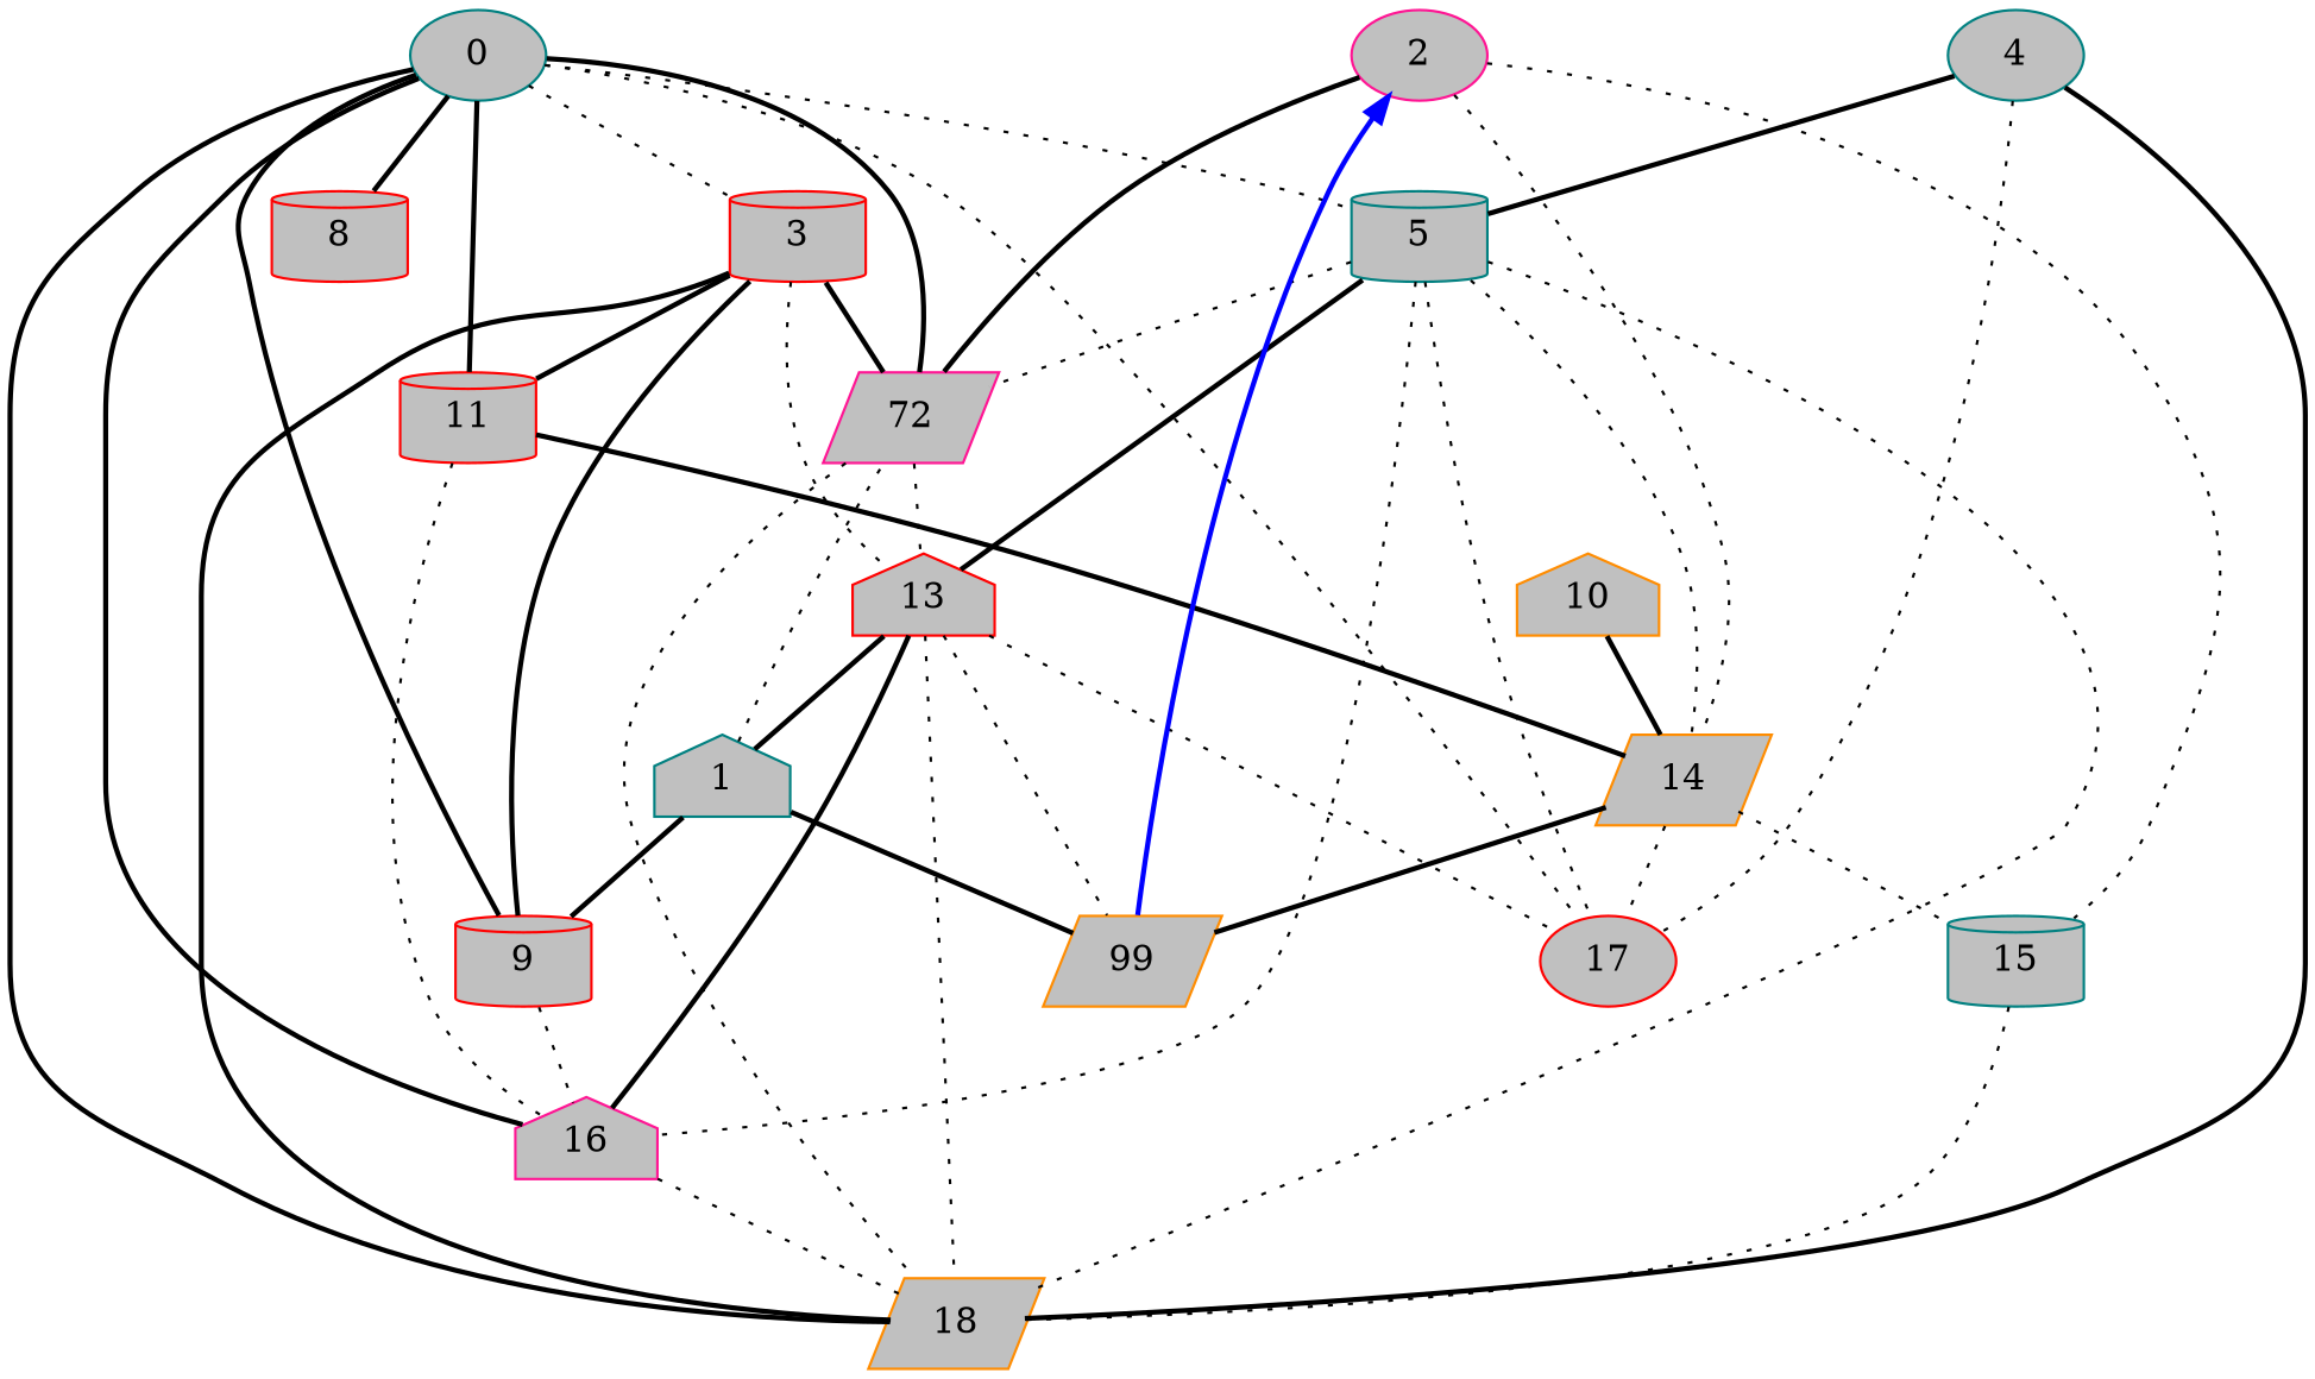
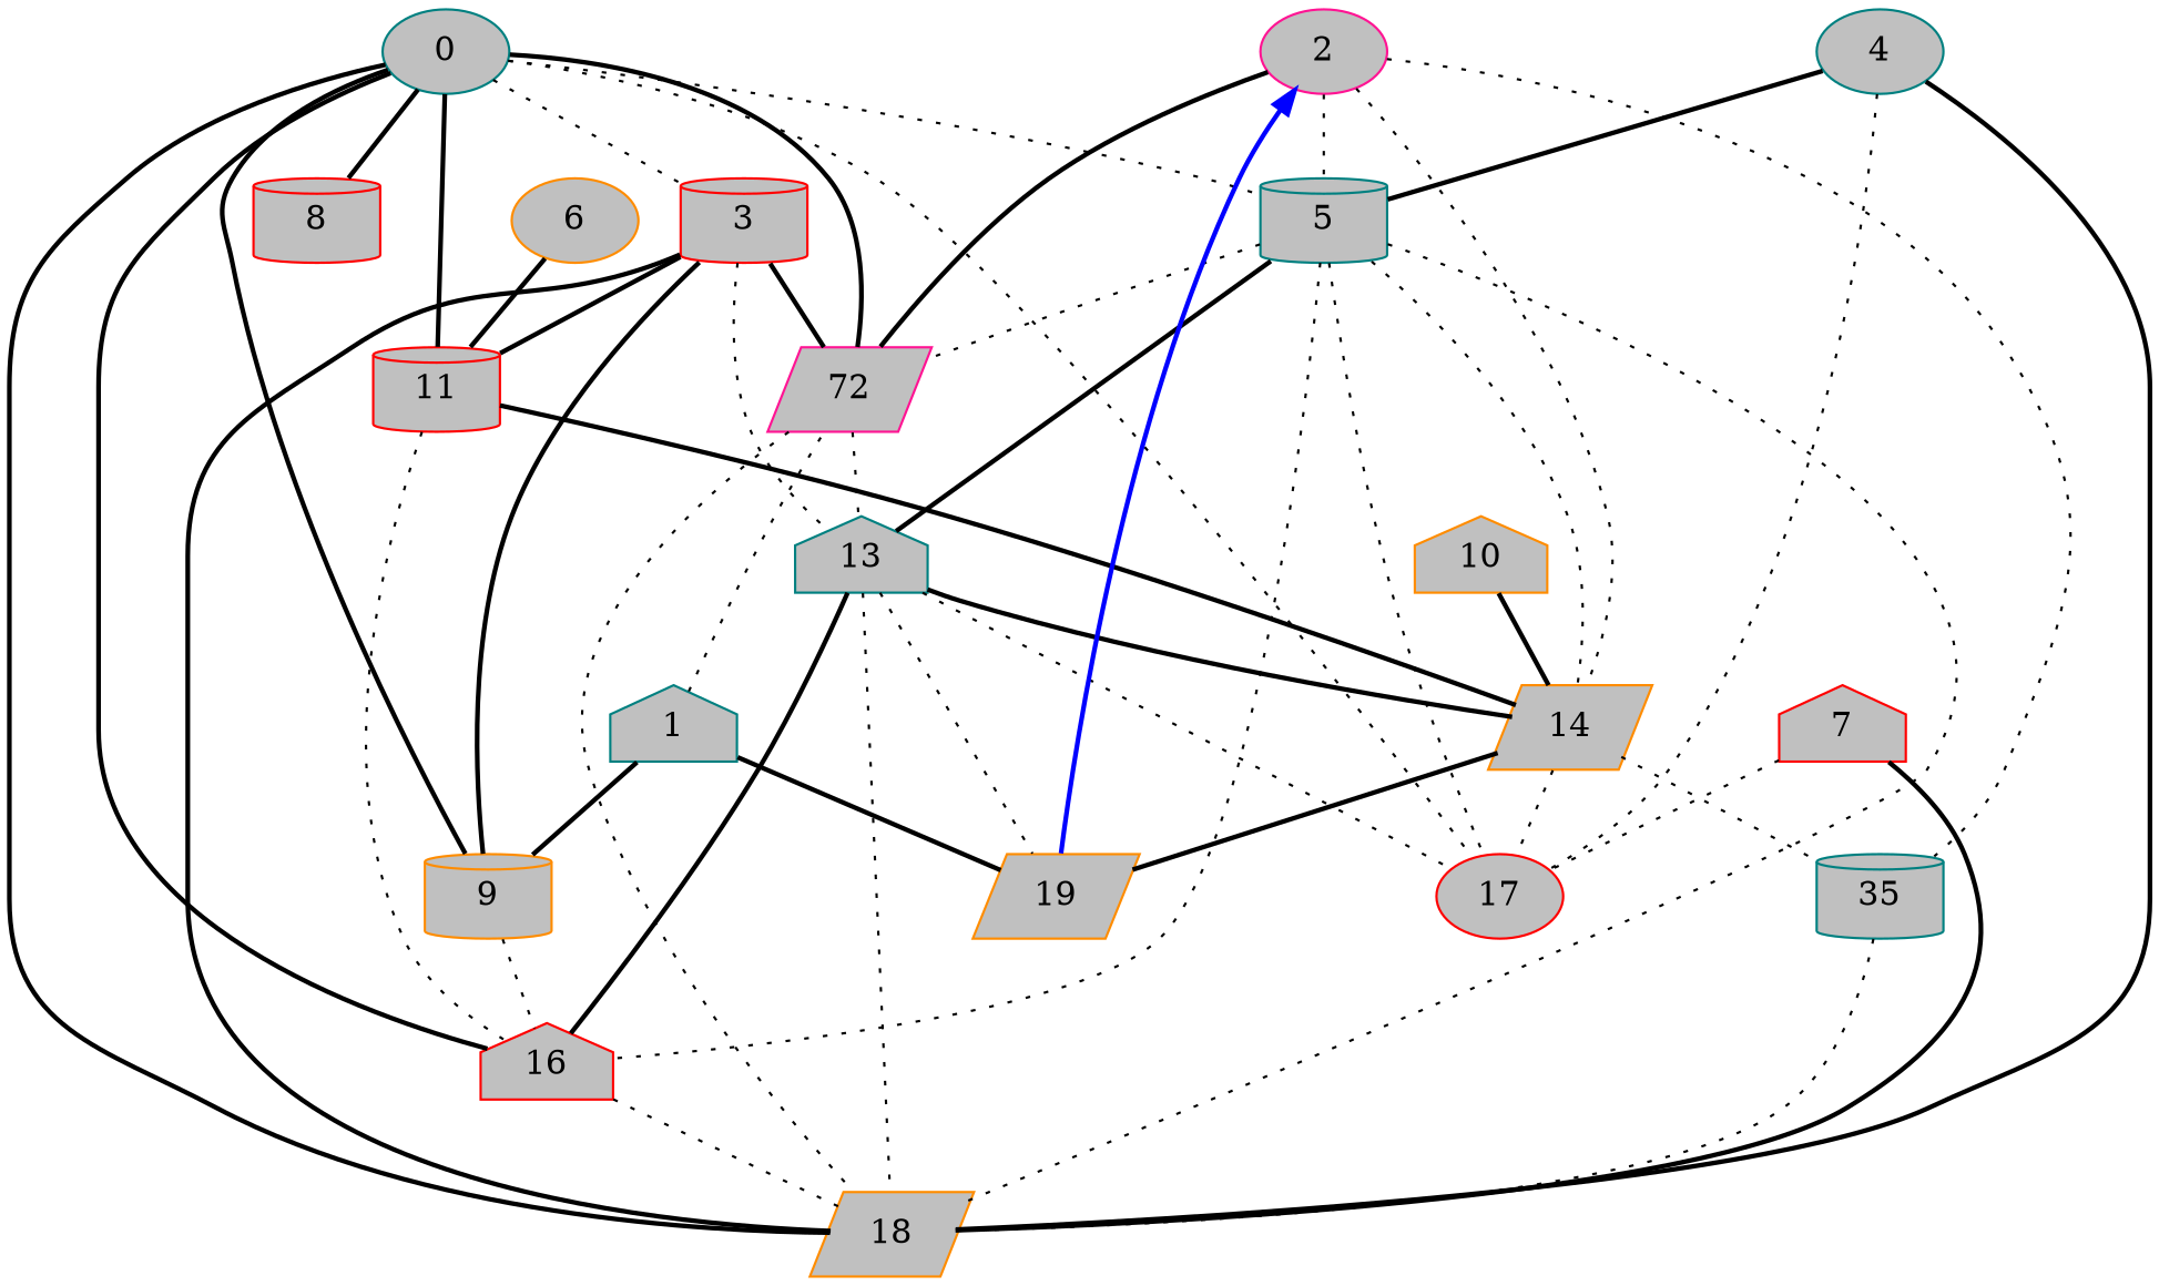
  digraph {
    node [color=teal fillcolor=gray shape=cylinder style=filled]
    edge [dir=none style=dotted]
    0 [shape=ellipse]
    3 [color=red]
    5
    8 [color=red]
-   9 [color=red]
+   9 [color=darkorange]
    11 [color=red]
    n7 [color=deeppink label=72 shape=parallelogram]
-   16 [color=deeppink shape=house]
+   16 [color=red shape=house]
    17 [color=red shape=ellipse]
    18 [color=darkorange shape=parallelogram]
-   13 [color=red shape=house]
+   13 [shape=house]
    14 [color=darkorange shape=parallelogram]
    1 [shape=house]
-   19 [color=darkorange shape=parallelogram label=99]
+   19 [color=darkorange shape=parallelogram]
    2 [color=deeppink shape=ellipse]
-   15
+   15 [label=35]
    4 [shape=ellipse]
+   6 [color=darkorange shape=ellipse]
+   7 [color=red shape=house]
    10 [color=darkorange shape=house]
    0 -> 3
    0 -> 5
    0 -> 8 [style=bold]
    0 -> 9 [style=bold]
    0 -> 11 [style=bold]
    0 -> n7 [style=bold]
    0 -> 16 [style=bold]
    0 -> 17
    0 -> 18 [style=bold]
    3 -> 9 [style=bold]
    3 -> 11 [style=bold]
    3 -> n7 [style=bold]
    3 -> 18 [style=bold]
    3 -> 13
    5 -> n7
    5 -> 16
    5 -> 17
    5 -> 18
    5 -> 13 [style=bold]
    5 -> 14
    9 -> 16
    11 -> 16
    11 -> 14 [style=bold]
    n7 -> 18
    n7 -> 13
    16 -> 18
    13 -> 16 [style=bold]
    13 -> 17
    13 -> 18
-   13 -> 1 [style=bold]
+   13 -> 14 [style=bold]
    13 -> 19
    14 -> 17
    14 -> 19 [style=bold]
    14 -> 15
    1 -> 9 [style=bold]
    1 -> n7
    1 -> 19 [style=bold]
+   2 -> 5
    2 -> n7 [style=bold]
    2 -> 14
    2 -> 19 [color=blue dir=back style=bold]
    2 -> 15
    15 -> 18
    4 -> 5 [style=bold]
    4 -> 17
    4 -> 18 [style=bold]
+   6 -> 11 [style=bold]
+   7 -> 17
+   7 -> 18 [style=bold]
    10 -> 14 [style=bold]
  }
